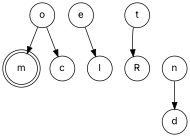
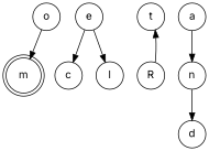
  digraph {
    fontname=Inter
    node [color=black fontname=Inter shape=circle]
    edge [fontname=Inter]
    m [shape=doublecircle]
    e
    l
    c
    t
    R
+   a
    n
    d
    o
    e -> l
-   o -> c
-   t -> R
+   e -> c
+   R -> t
+   a -> n
    n -> d
    o -> m
  }
